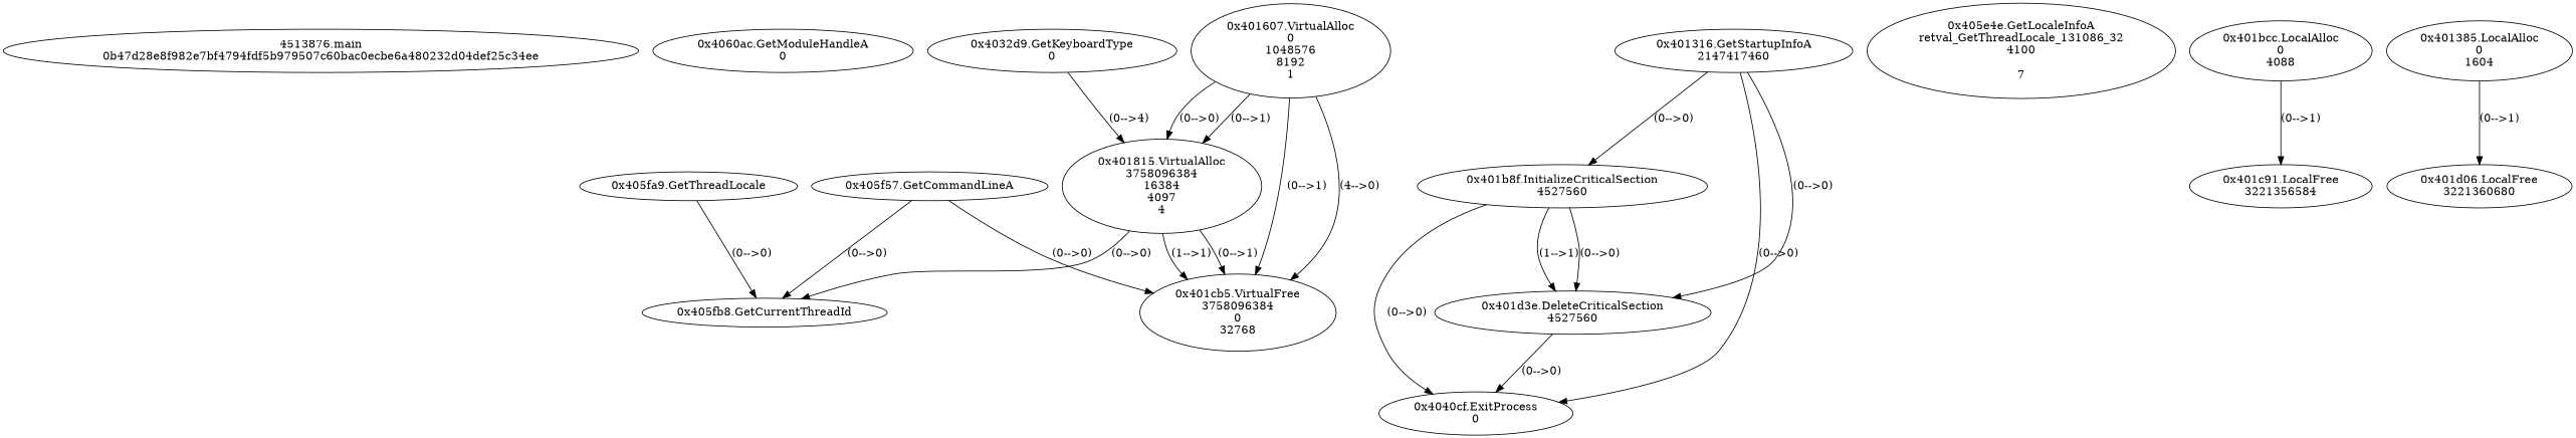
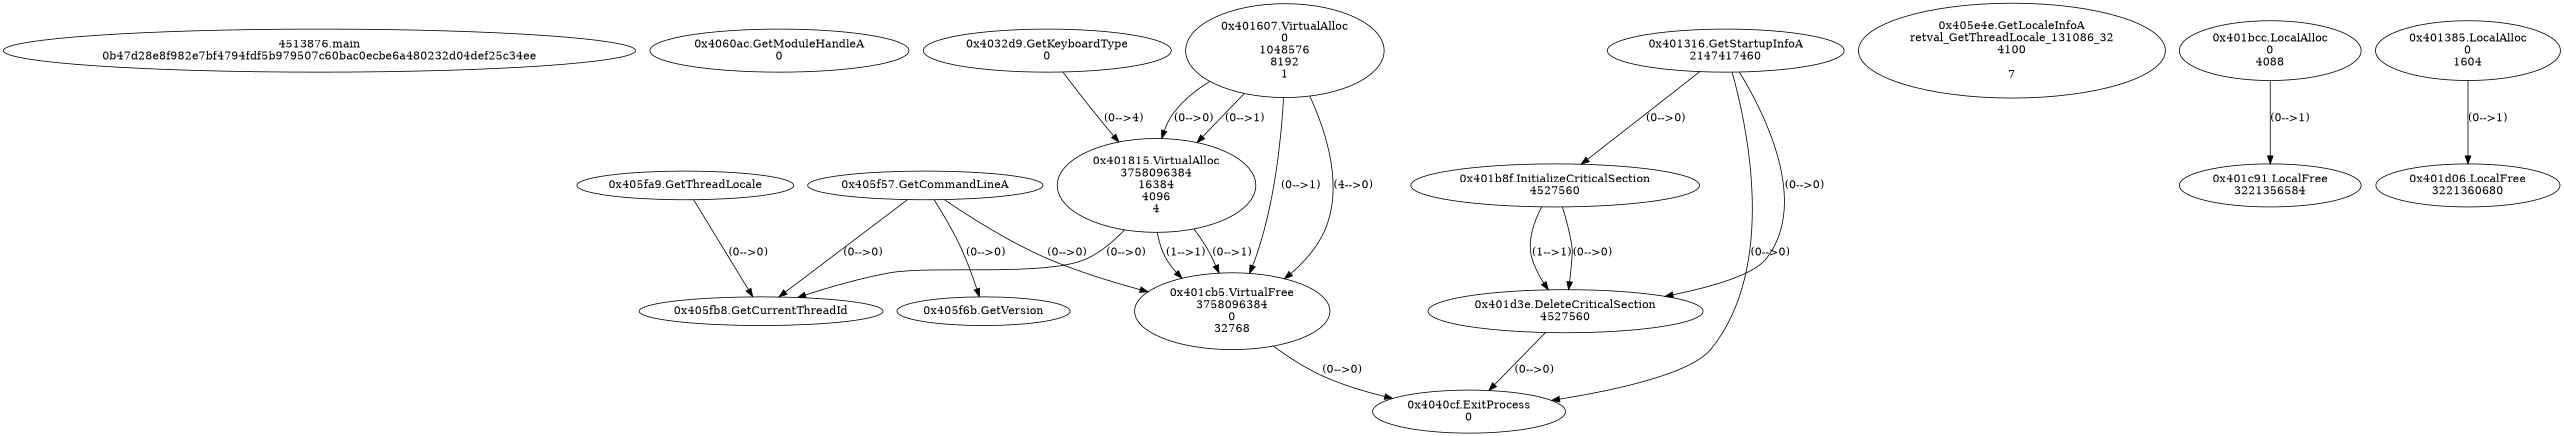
  digraph {
    n1 [label="4513876.main\n0b47d28e8f982e7bf4794fdf5b979507c60bac0ecbe6a480232d04def25c34ee"]
    n2 [label="0x4060ac.GetModuleHandleA\n0"]
    n3 [label="0x4032d9.GetKeyboardType\n0"]
-   n4 [label="0x401815.VirtualAlloc\n3758096384\n16384\n4097\n4"]
+   n4 [label="0x401815.VirtualAlloc\n3758096384\n16384\n4096\n4"]
    n5 [label="0x405fb8.GetCurrentThreadId\n"]
    n6 [label="0x401cb5.VirtualFree\n3758096384\n0\n32768"]
    n7 [label="0x405f57.GetCommandLineA\n"]
+   n8 [label="0x405f6b.GetVersion\n"]
    n9 [label="0x405fa9.GetThreadLocale\n"]
    n10 [label="0x401316.GetStartupInfoA\n2147417460"]
    n11 [label="0x401b8f.InitializeCriticalSection\n4527560"]
    n12 [label="0x401d3e.DeleteCriticalSection\n4527560"]
    n13 [label="0x4040cf.ExitProcess\n0"]
    n14 [label="0x405e4e.GetLocaleInfoA\nretval_GetThreadLocale_131086_32\n4100\n\n7"]
    n15 [label="0x401bcc.LocalAlloc\n0\n4088"]
    n16 [label="0x401c91.LocalFree\n3221356584"]
    n17 [label="0x401607.VirtualAlloc\n0\n1048576\n8192\n1"]
    n18 [label="0x401385.LocalAlloc\n0\n1604"]
    n19 [label="0x401d06.LocalFree\n3221360680"]
    n3 -> n4 [label="(0-->4)"]
    n4 -> n5 [label="(0-->0)"]
    n4 -> n6 [label="(1-->1)"]
    n4 -> n6 [label="(0-->1)"]
    n7 -> n5 [label="(0-->0)"]
    n7 -> n6 [label="(0-->0)"]
+   n7 -> n8 [label="(0-->0)"]
    n9 -> n5 [label="(0-->0)"]
    n10 -> n11 [label="(0-->0)"]
    n10 -> n12 [label="(0-->0)"]
    n10 -> n13 [label="(0-->0)"]
    n11 -> n12 [label="(1-->1)"]
    n11 -> n12 [label="(0-->0)"]
-   n11 -> n13 [label="(0-->0)"]
+   n6 -> n13 [label="(0-->0)"]
    n12 -> n13 [label="(0-->0)"]
    n15 -> n16 [label="(0-->1)"]
    n17 -> n4 [label="(0-->1)"]
    n17 -> n4 [label="(0-->0)"]
    n17 -> n6 [label="(0-->1)"]
    n17 -> n6 [label="(4-->0)"]
    n18 -> n19 [label="(0-->1)"]
  }
